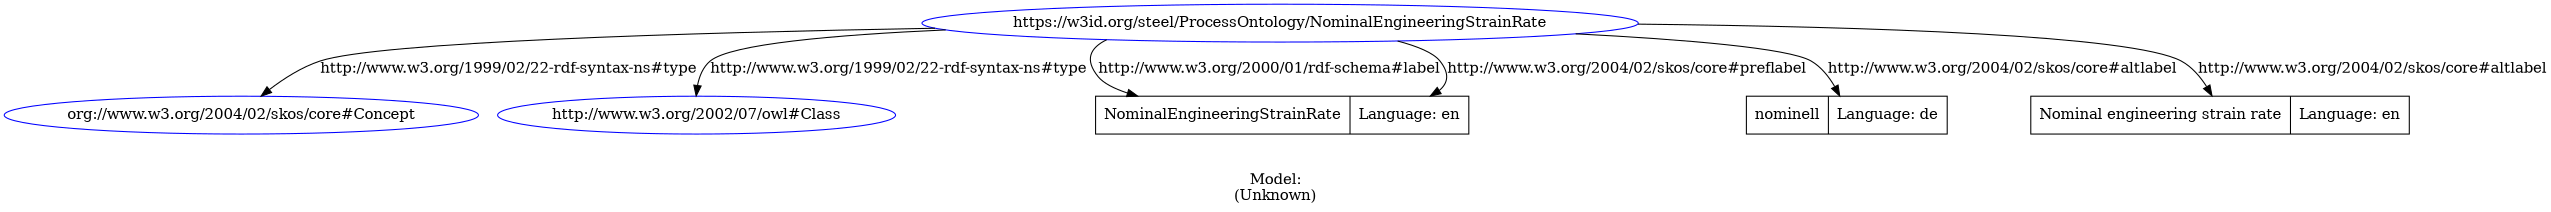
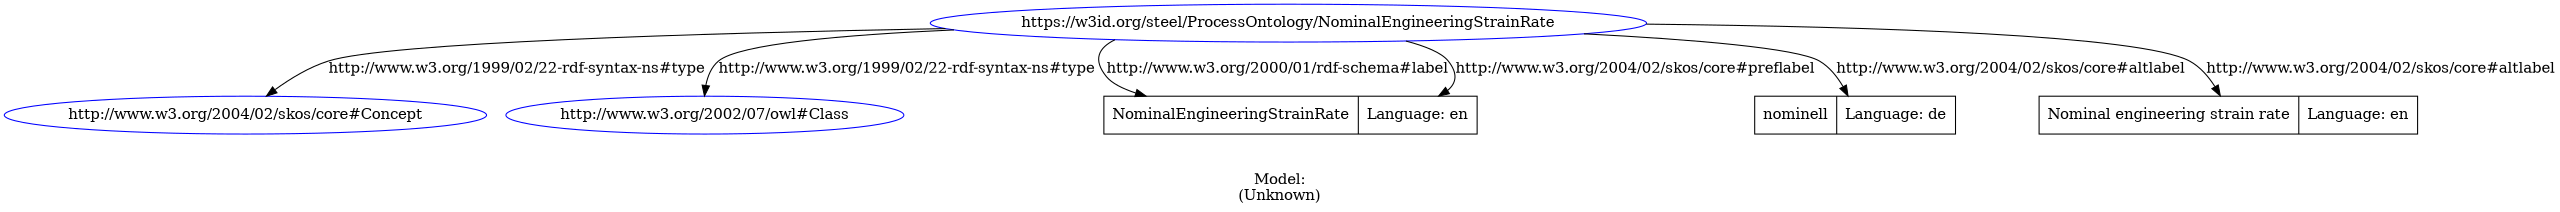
  digraph {
    label="\n\nModel:\n(Unknown)"
    rankdir=TB
    node [shape=ellipse]
    n1 [color=blue label="https://w3id.org/steel/ProcessOntology/NominalEngineeringStrainRate"]
-   n2 [color=blue label="org://www.w3.org/2004/02/skos/core#Concept"]
+   n2 [color=blue label="http://www.w3.org/2004/02/skos/core#Concept"]
    n3 [color=blue label="http://www.w3.org/2002/07/owl#Class"]
    n4 [label="NominalEngineeringStrainRate|Language: en" shape=record]
    n5 [label="nominell|Language: de" shape=record]
    n6 [label="Nominal engineering strain rate|Language: en" shape=record]
    n1 -> n2 [label="http://www.w3.org/1999/02/22-rdf-syntax-ns#type"]
    n1 -> n3 [label="http://www.w3.org/1999/02/22-rdf-syntax-ns#type"]
    n1 -> n4 [label="http://www.w3.org/2000/01/rdf-schema#label"]
    n1 -> n4 [label="http://www.w3.org/2004/02/skos/core#preflabel"]
    n1 -> n5 [label="http://www.w3.org/2004/02/skos/core#altlabel"]
    n1 -> n6 [label="http://www.w3.org/2004/02/skos/core#altlabel"]
  }
